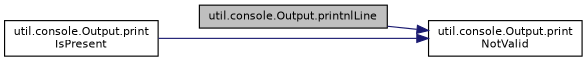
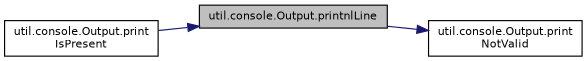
  digraph {
    rankdir=RL
    node [color=black fillcolor=white fontname=Helvetica fontsize=10 shape=record style=filled]
    edge [color=midnightblue dir=back fontname=Helvetica fontsize=10 labelfontname=Helvetica labelfontsize=10 style=solid]
    n1 [fillcolor=grey75 fontcolor=black height=0.2 label="util.console.Output.printnlLine" width=0.4]
    n2 [height=0.2 label="util.console.Output.print\lIsPresent" width=0.4]
    n3 [height=0.2 label="util.console.Output.print\lNotValid" width=0.4]
-   n3 -> n2
+   n1 -> n2
    n3 -> n1
  }
